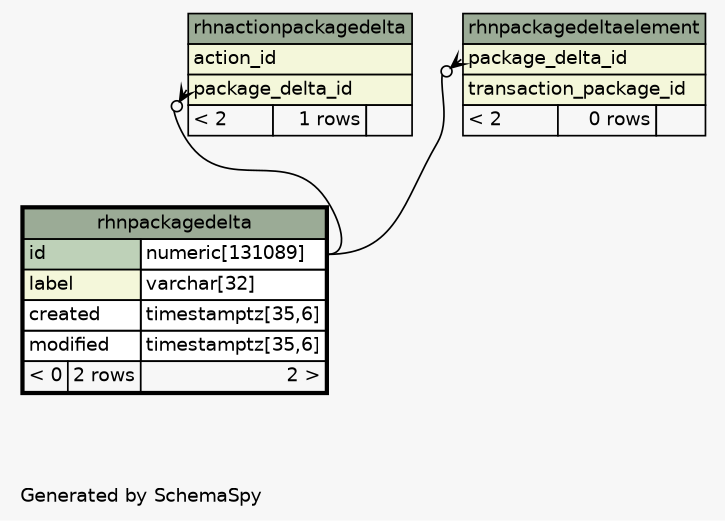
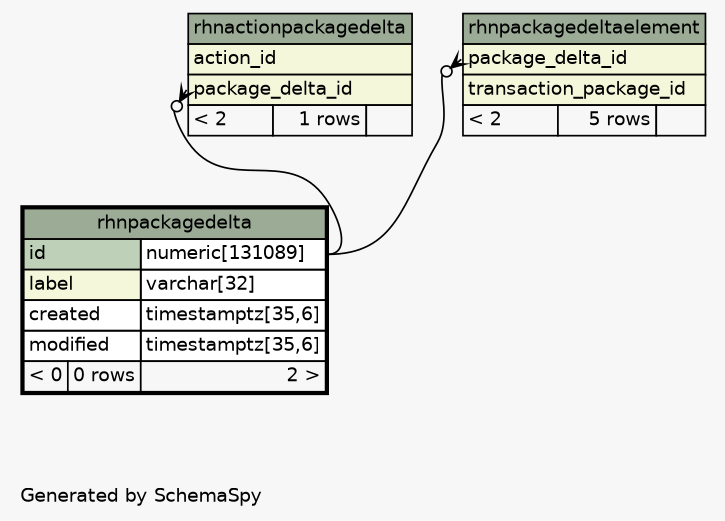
  digraph {
    bgcolor="#f7f7f7"
    fontname=Helvetica
    fontsize=11
    label="\nGenerated by SchemaSpy"
    labeljust=l
    nodesep=0.18
    rankdir=TB
    ranksep=0.46
    node [fontname=Helvetica fontsize=11 shape=plaintext]
    edge [arrowhead=none arrowsize=0.8 arrowtail=crowodot dir=back headport="id.type:e" tailport="package_delta_id:w"]
    n1 [label=<     <TABLE BORDER="0" CELLBORDER="1" CELLSPACING="0" BGCOLOR="#ffffff">       <TR><TD COLSPAN="3" BGCOLOR="#9bab96" ALIGN="CENTER">rhnactionpackagedelta</TD></TR>       <TR><TD PORT="action_id" COLSPAN="3" BGCOLOR="#f4f7da" ALIGN="LEFT">action_id</TD></TR>       <TR><TD PORT="package_delta_id" COLSPAN="3" BGCOLOR="#f4f7da" ALIGN="LEFT">package_delta_id</TD></TR>       <TR><TD ALIGN="LEFT" BGCOLOR="#f7f7f7">&lt; 2</TD><TD ALIGN="RIGHT" BGCOLOR="#f7f7f7">1 rows</TD><TD ALIGN="RIGHT" BGCOLOR="#f7f7f7">  </TD></TR>     </TABLE>>]
-   n2 [label=<     <TABLE BORDER="2" CELLBORDER="1" CELLSPACING="0" BGCOLOR="#ffffff">       <TR><TD COLSPAN="3" BGCOLOR="#9bab96" ALIGN="CENTER">rhnpackagedelta</TD></TR>       <TR><TD PORT="id" COLSPAN="2" BGCOLOR="#bed1b8" ALIGN="LEFT">id</TD><TD PORT="id.type" ALIGN="LEFT">numeric[131089]</TD></TR>       <TR><TD PORT="label" COLSPAN="2" BGCOLOR="#f4f7da" ALIGN="LEFT">label</TD><TD PORT="label.type" ALIGN="LEFT">varchar[32]</TD></TR>       <TR><TD PORT="created" COLSPAN="2" ALIGN="LEFT">created</TD><TD PORT="created.type" ALIGN="LEFT">timestamptz[35,6]</TD></TR>       <TR><TD PORT="modified" COLSPAN="2" ALIGN="LEFT">modified</TD><TD PORT="modified.type" ALIGN="LEFT">timestamptz[35,6]</TD></TR>       <TR><TD ALIGN="LEFT" BGCOLOR="#f7f7f7">&lt; 0</TD><TD ALIGN="RIGHT" BGCOLOR="#f7f7f7">2 rows</TD><TD ALIGN="RIGHT" BGCOLOR="#f7f7f7">2 &gt;</TD></TR>     </TABLE>>]
-   n3 [label=<     <TABLE BORDER="0" CELLBORDER="1" CELLSPACING="0" BGCOLOR="#ffffff">       <TR><TD COLSPAN="3" BGCOLOR="#9bab96" ALIGN="CENTER">rhnpackagedeltaelement</TD></TR>       <TR><TD PORT="package_delta_id" COLSPAN="3" BGCOLOR="#f4f7da" ALIGN="LEFT">package_delta_id</TD></TR>       <TR><TD PORT="transaction_package_id" COLSPAN="3" BGCOLOR="#f4f7da" ALIGN="LEFT">transaction_package_id</TD></TR>       <TR><TD ALIGN="LEFT" BGCOLOR="#f7f7f7">&lt; 2</TD><TD ALIGN="RIGHT" BGCOLOR="#f7f7f7">0 rows</TD><TD ALIGN="RIGHT" BGCOLOR="#f7f7f7">  </TD></TR>     </TABLE>>]
+   n2 [label=<     <TABLE BORDER="2" CELLBORDER="1" CELLSPACING="0" BGCOLOR="#ffffff">       <TR><TD COLSPAN="3" BGCOLOR="#9bab96" ALIGN="CENTER">rhnpackagedelta</TD></TR>       <TR><TD PORT="id" COLSPAN="2" BGCOLOR="#bed1b8" ALIGN="LEFT">id</TD><TD PORT="id.type" ALIGN="LEFT">numeric[131089]</TD></TR>       <TR><TD PORT="label" COLSPAN="2" BGCOLOR="#f4f7da" ALIGN="LEFT">label</TD><TD PORT="label.type" ALIGN="LEFT">varchar[32]</TD></TR>       <TR><TD PORT="created" COLSPAN="2" ALIGN="LEFT">created</TD><TD PORT="created.type" ALIGN="LEFT">timestamptz[35,6]</TD></TR>       <TR><TD PORT="modified" COLSPAN="2" ALIGN="LEFT">modified</TD><TD PORT="modified.type" ALIGN="LEFT">timestamptz[35,6]</TD></TR>       <TR><TD ALIGN="LEFT" BGCOLOR="#f7f7f7">&lt; 0</TD><TD ALIGN="RIGHT" BGCOLOR="#f7f7f7">0 rows</TD><TD ALIGN="RIGHT" BGCOLOR="#f7f7f7">2 &gt;</TD></TR>     </TABLE>>]
+   n3 [label=<     <TABLE BORDER="0" CELLBORDER="1" CELLSPACING="0" BGCOLOR="#ffffff">       <TR><TD COLSPAN="3" BGCOLOR="#9bab96" ALIGN="CENTER">rhnpackagedeltaelement</TD></TR>       <TR><TD PORT="package_delta_id" COLSPAN="3" BGCOLOR="#f4f7da" ALIGN="LEFT">package_delta_id</TD></TR>       <TR><TD PORT="transaction_package_id" COLSPAN="3" BGCOLOR="#f4f7da" ALIGN="LEFT">transaction_package_id</TD></TR>       <TR><TD ALIGN="LEFT" BGCOLOR="#f7f7f7">&lt; 2</TD><TD ALIGN="RIGHT" BGCOLOR="#f7f7f7">5 rows</TD><TD ALIGN="RIGHT" BGCOLOR="#f7f7f7">  </TD></TR>     </TABLE>>]
    n1 -> n2
    n3 -> n2
  }
